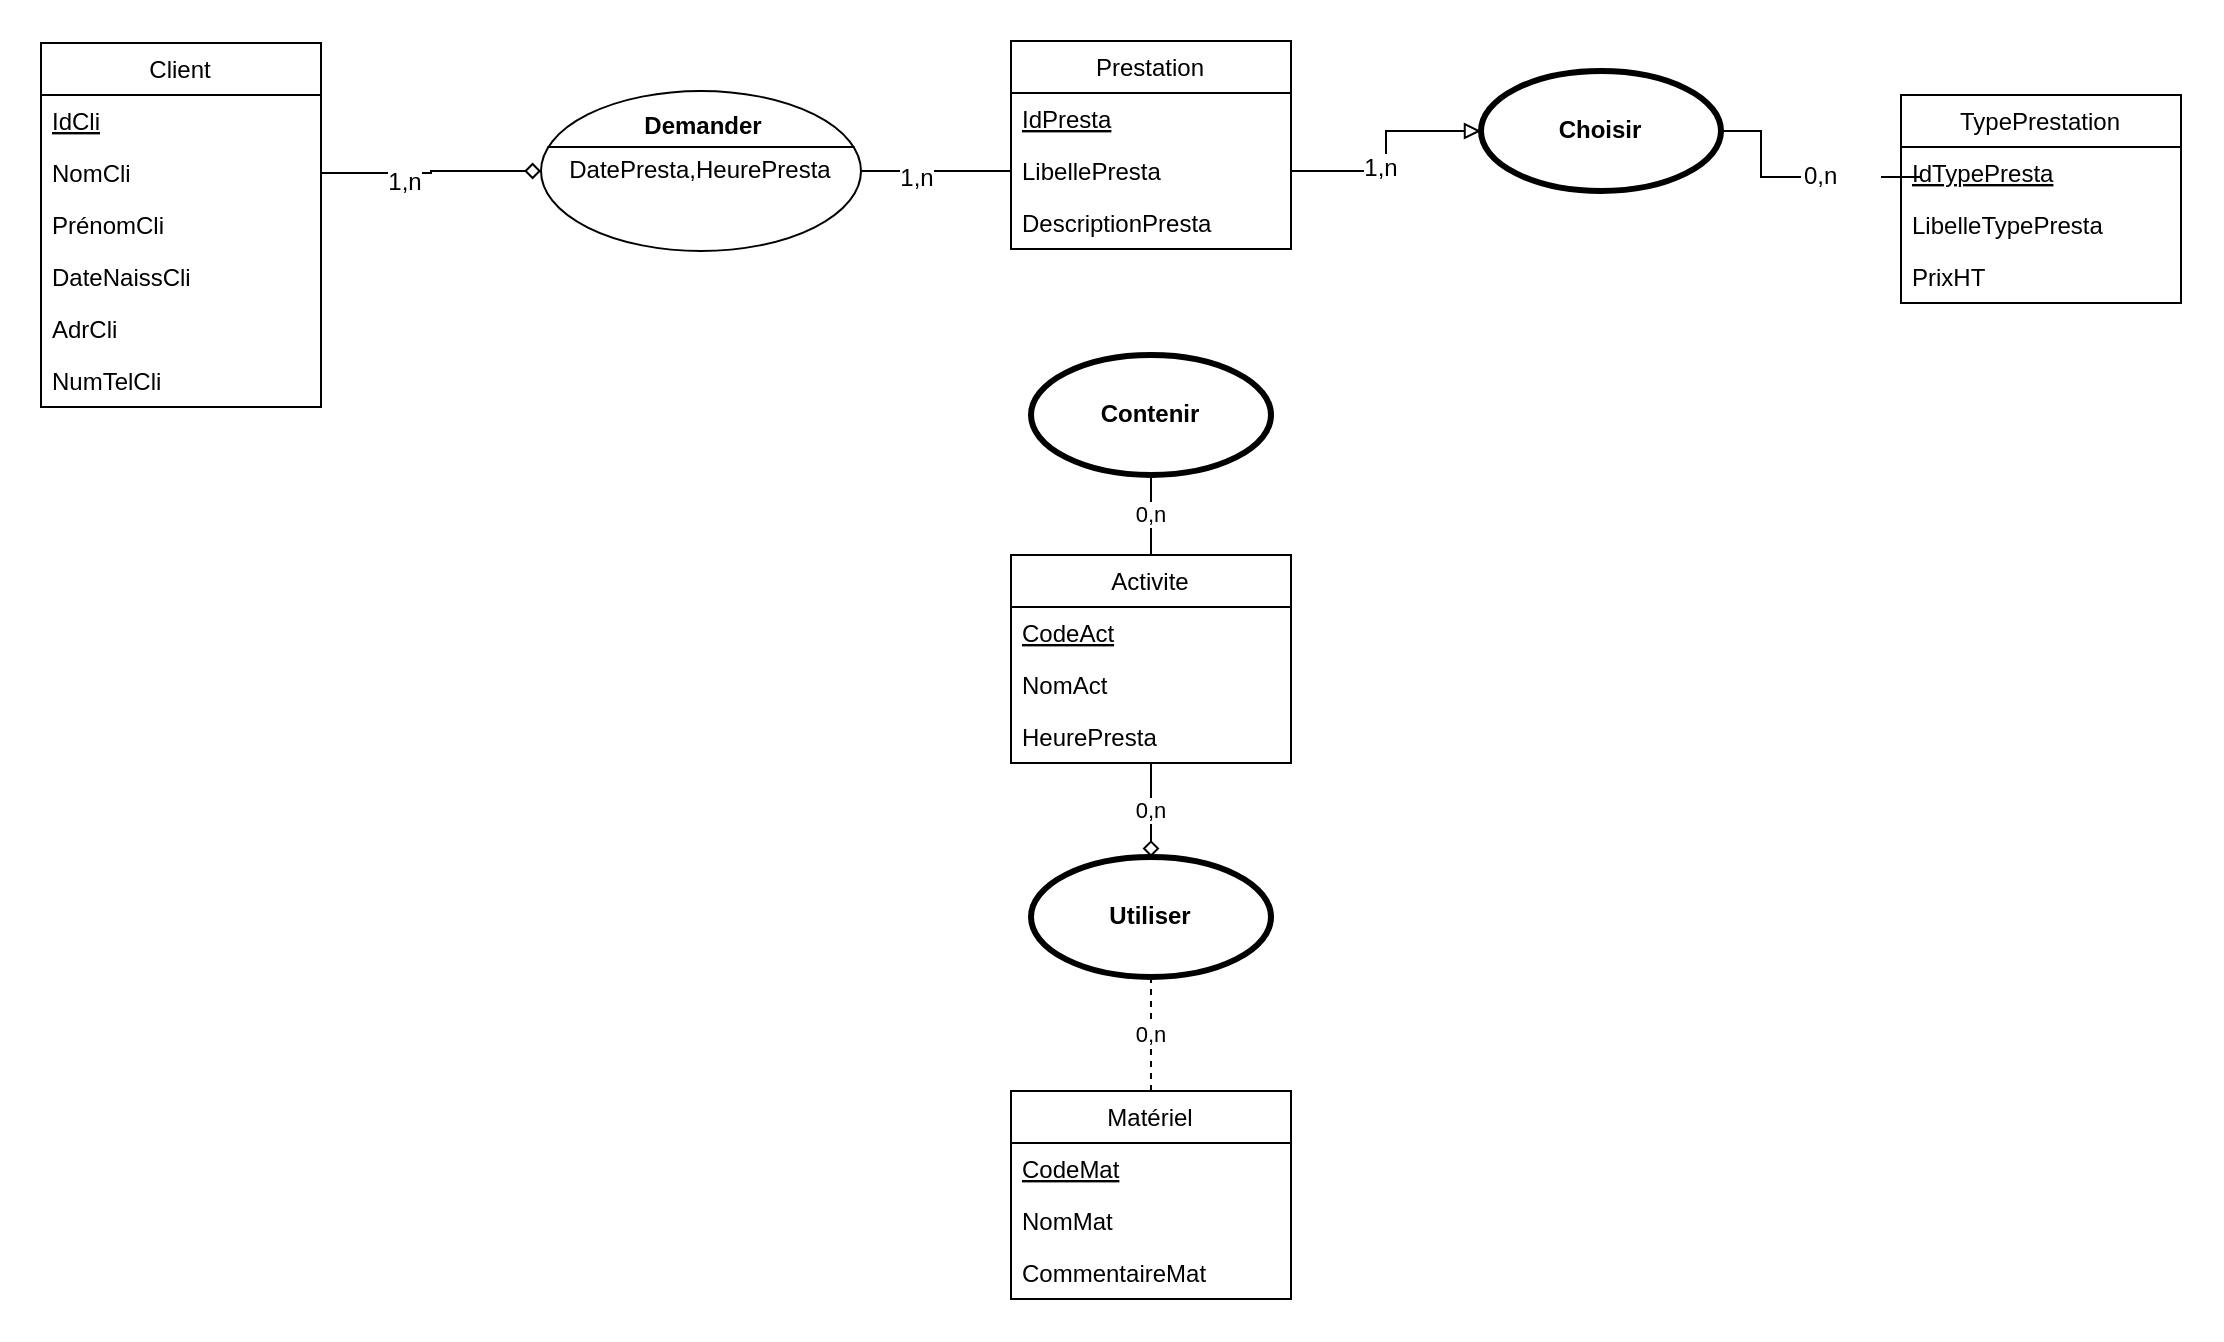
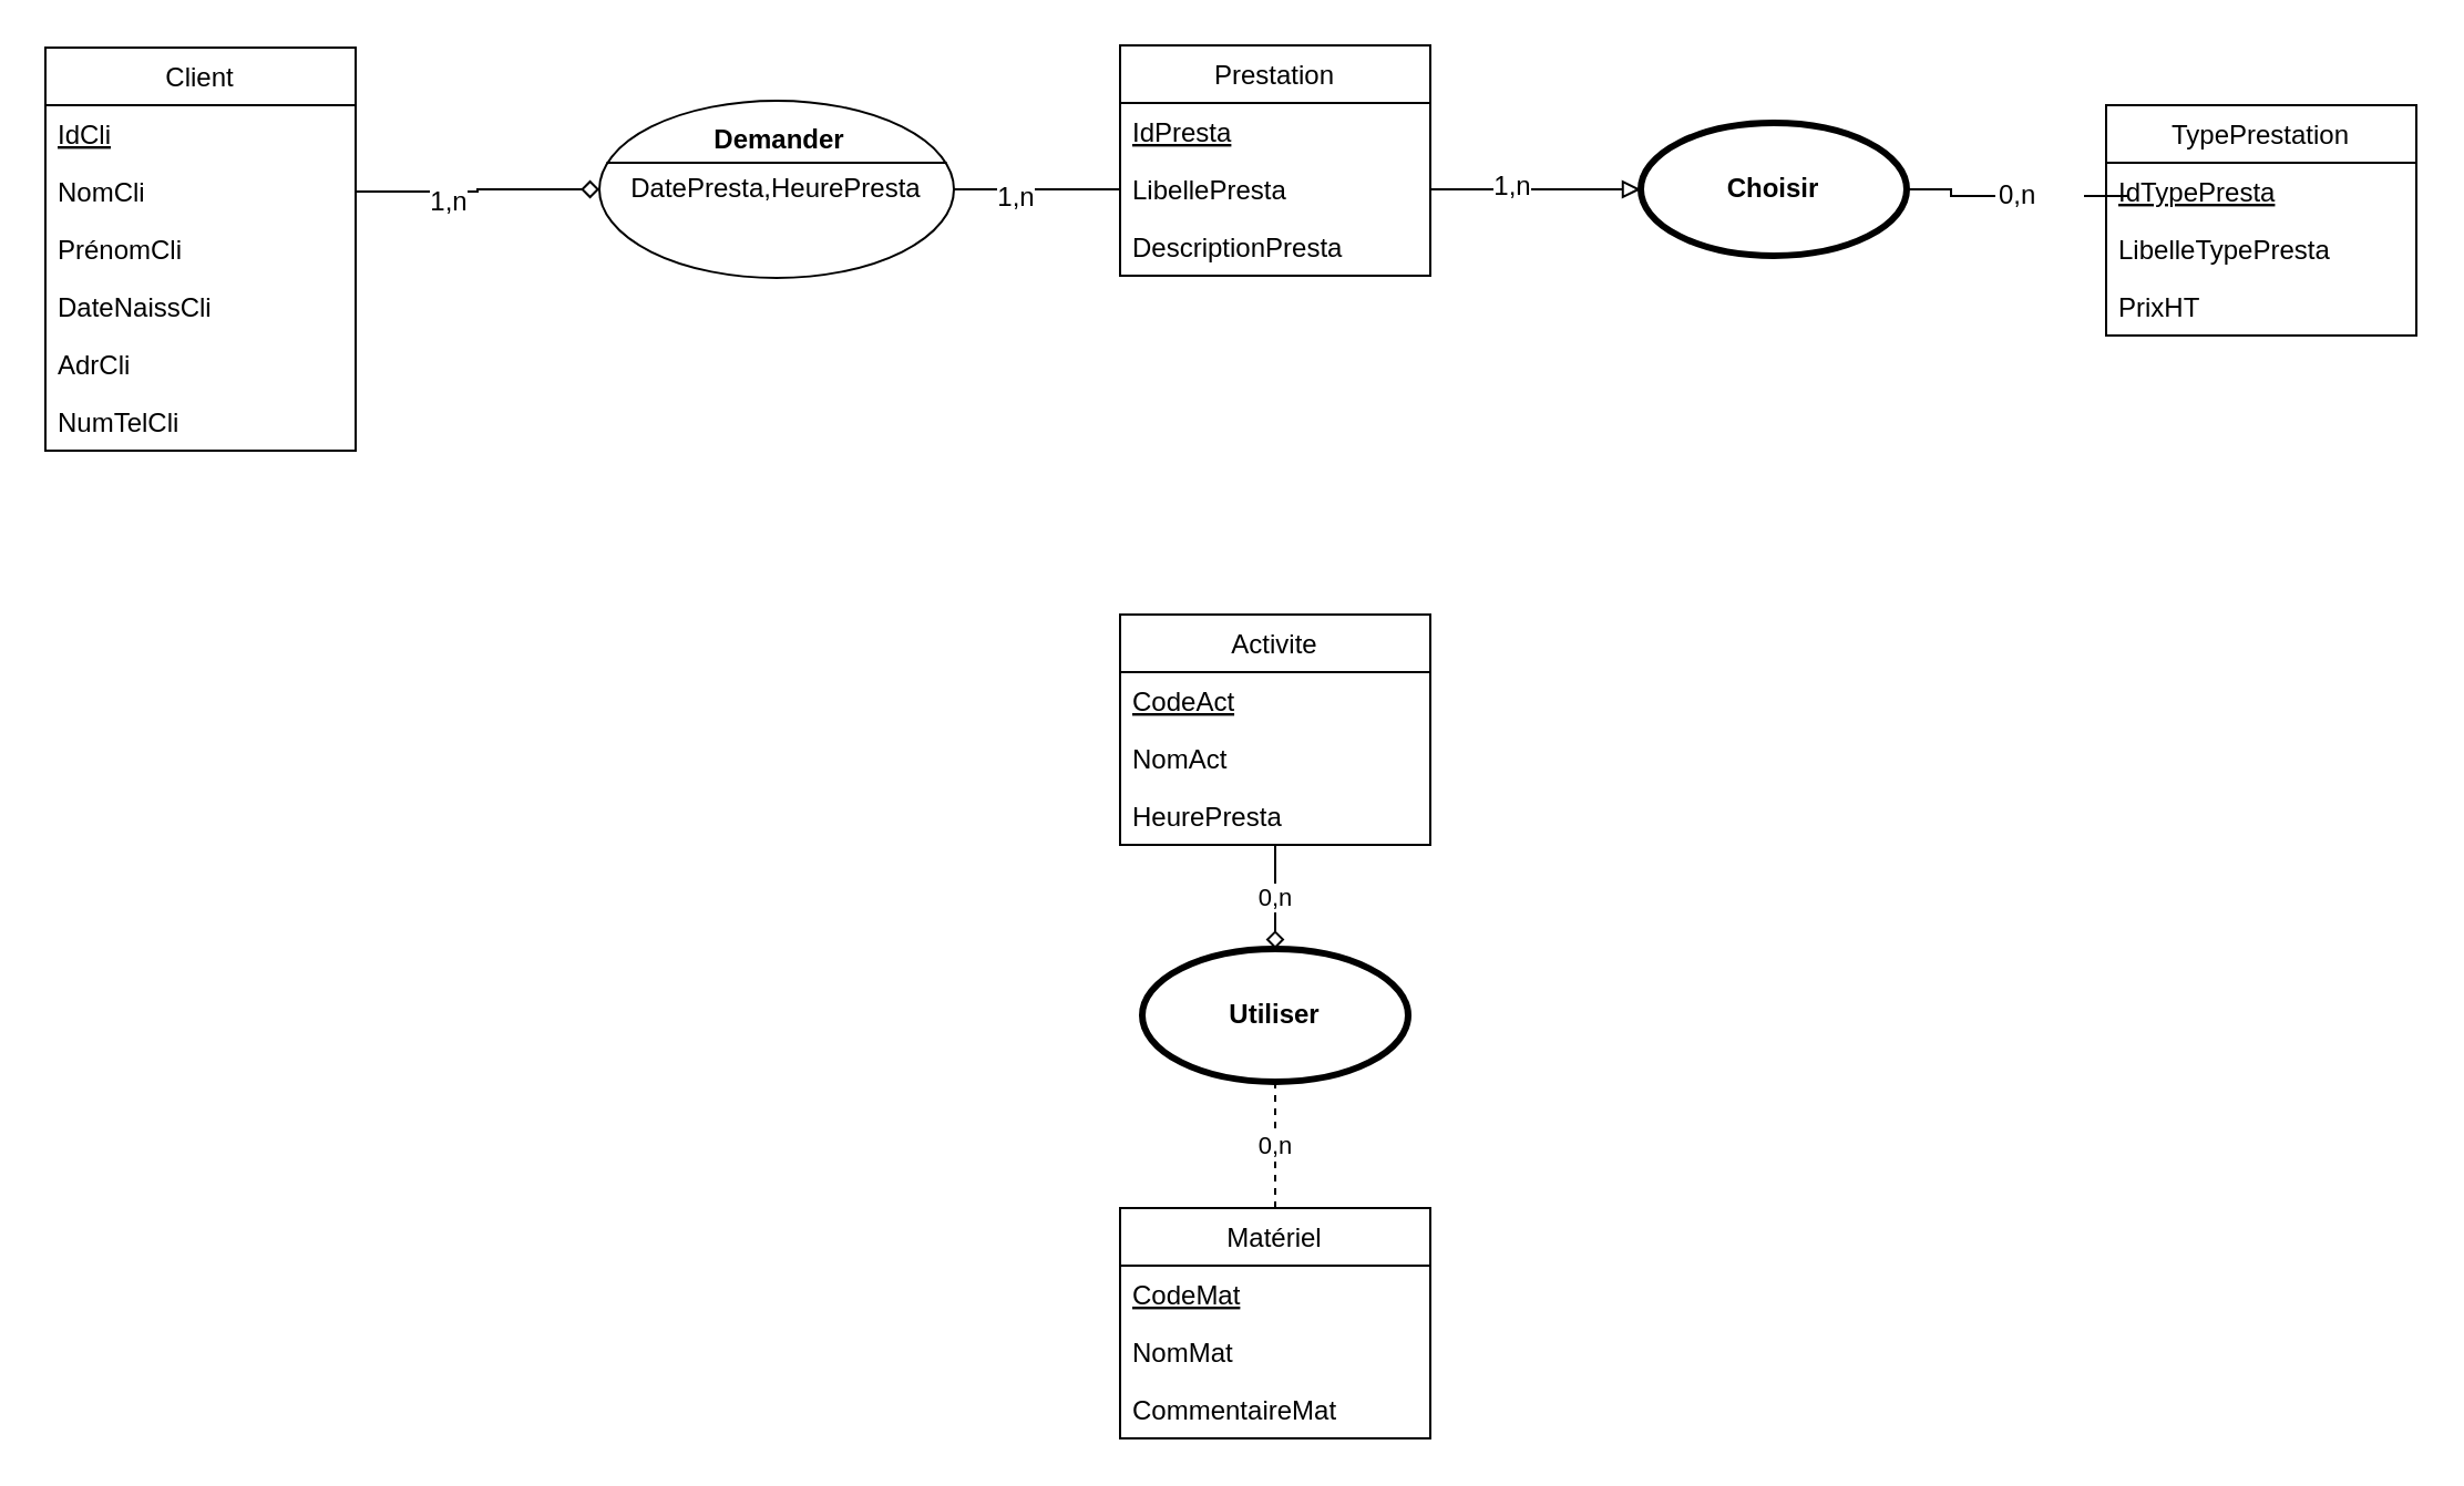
  <mxCell id="0" />
  <mxCell id="1" parent="0" />
  <mxCell id="2" style="edgeStyle=orthogonalEdgeStyle;rounded=0;orthogonalLoop=1;jettySize=auto;html=1;exitX=1;exitY=0.5;exitDx=0;exitDy=0;endArrow=none;endFill=0;" edge="1" parent="1" source="41" target="27"><mxGeometry relative="1" as="geometry" /></mxCell>
  <mxCell id="3" value="Client" style="swimlane;fontStyle=0;childLayout=stackLayout;horizontal=1;startSize=26;fillColor=none;horizontalStack=0;resizeParent=1;resizeParentMax=0;resizeLast=0;collapsible=1;marginBottom=0;" parent="1" vertex="1"><mxGeometry x="20" y="21" width="140" height="182" as="geometry" /></mxCell>
  <mxCell id="4" value="IdCli" style="text;strokeColor=none;fillColor=none;align=left;verticalAlign=top;spacingLeft=4;spacingRight=4;overflow=hidden;rotatable=0;points=[[0,0.5],[1,0.5]];portConstraint=eastwest;fontStyle=4" parent="3" vertex="1"><mxGeometry y="26" width="140" height="26" as="geometry" /></mxCell>
  <mxCell id="5" value="NomCli" style="text;strokeColor=none;fillColor=none;align=left;verticalAlign=top;spacingLeft=4;spacingRight=4;overflow=hidden;rotatable=0;points=[[0,0.5],[1,0.5]];portConstraint=eastwest;" parent="3" vertex="1"><mxGeometry y="52" width="140" height="26" as="geometry" /></mxCell>
  <mxCell id="6" value="PrénomCli" style="text;strokeColor=none;fillColor=none;align=left;verticalAlign=top;spacingLeft=4;spacingRight=4;overflow=hidden;rotatable=0;points=[[0,0.5],[1,0.5]];portConstraint=eastwest;" parent="3" vertex="1"><mxGeometry y="78" width="140" height="26" as="geometry" /></mxCell>
  <mxCell id="7" value="DateNaissCli" style="text;strokeColor=none;fillColor=none;align=left;verticalAlign=top;spacingLeft=4;spacingRight=4;overflow=hidden;rotatable=0;points=[[0,0.5],[1,0.5]];portConstraint=eastwest;" parent="3" vertex="1"><mxGeometry y="104" width="140" height="26" as="geometry" /></mxCell>
  <mxCell id="8" value="AdrCli" style="text;strokeColor=none;fillColor=none;align=left;verticalAlign=top;spacingLeft=4;spacingRight=4;overflow=hidden;rotatable=0;points=[[0,0.5],[1,0.5]];portConstraint=eastwest;" parent="3" vertex="1"><mxGeometry y="130" width="140" height="26" as="geometry" /></mxCell>
  <mxCell id="9" value="NumTelCli" style="text;strokeColor=none;fillColor=none;align=left;verticalAlign=top;spacingLeft=4;spacingRight=4;overflow=hidden;rotatable=0;points=[[0,0.5],[1,0.5]];portConstraint=eastwest;" parent="3" vertex="1"><mxGeometry y="156" width="140" height="26" as="geometry" /></mxCell>
  <mxCell id="10" value="Prestation" style="swimlane;fontStyle=0;childLayout=stackLayout;horizontal=1;startSize=26;fillColor=none;horizontalStack=0;resizeParent=1;resizeParentMax=0;resizeLast=0;collapsible=1;marginBottom=0;" parent="1" vertex="1"><mxGeometry x="505" y="20" width="140" height="104" as="geometry" /></mxCell>
  <mxCell id="11" value="IdPresta" style="text;strokeColor=none;fillColor=none;align=left;verticalAlign=top;spacingLeft=4;spacingRight=4;overflow=hidden;rotatable=0;points=[[0,0.5],[1,0.5]];portConstraint=eastwest;fontStyle=4" parent="10" vertex="1"><mxGeometry y="26" width="140" height="26" as="geometry" /></mxCell>
  <mxCell id="12" value="LibellePresta" style="text;strokeColor=none;fillColor=none;align=left;verticalAlign=top;spacingLeft=4;spacingRight=4;overflow=hidden;rotatable=0;points=[[0,0.5],[1,0.5]];portConstraint=eastwest;" parent="10" vertex="1"><mxGeometry y="52" width="140" height="26" as="geometry" /></mxCell>
  <mxCell id="13" value="DescriptionPresta" style="text;strokeColor=none;fillColor=none;align=left;verticalAlign=top;spacingLeft=4;spacingRight=4;overflow=hidden;rotatable=0;points=[[0,0.5],[1,0.5]];portConstraint=eastwest;" parent="10" vertex="1"><mxGeometry y="78" width="140" height="26" as="geometry" /></mxCell>
  <mxCell id="14" style="edgeStyle=orthogonalEdgeStyle;rounded=0;orthogonalLoop=1;jettySize=auto;html=1;exitX=1;exitY=0.5;exitDx=0;exitDy=0;exitPerimeter=0;endArrow=none;endFill=0;" parent="1" source="16" target="12" edge="1"><mxGeometry relative="1" as="geometry" /></mxCell>
  <mxCell id="15" value="1,n" style="text;html=1;resizable=0;points=[];align=center;verticalAlign=middle;labelBackgroundColor=#ffffff;" parent="14" vertex="1" connectable="0"><mxGeometry x="-0.28" y="-3" relative="1" as="geometry"><mxPoint as="offset" /></mxGeometry></mxCell>
  <mxCell id="16" value="DatePresta,HeurePresta" style="html=1;shape=mxgraph.sysml.useCaseExtPt;whiteSpace=wrap;align=center;" parent="1" vertex="1"><mxGeometry x="270" y="45" width="160" height="80" as="geometry" /></mxCell>
  <mxCell id="17" value="Demander" style="resizable=0;html=1;verticalAlign=middle;align=center;labelBackgroundColor=none;fontStyle=1;" parent="16" connectable="0" vertex="1"><mxGeometry x="80" y="17" as="geometry" /></mxCell>
  <mxCell id="18" value="Activite" style="swimlane;fontStyle=0;childLayout=stackLayout;horizontal=1;startSize=26;fillColor=none;horizontalStack=0;resizeParent=1;resizeParentMax=0;resizeLast=0;collapsible=1;marginBottom=0;" parent="1" vertex="1"><mxGeometry x="505" y="277" width="140" height="104" as="geometry" /></mxCell>
  <mxCell id="19" value="CodeAct" style="text;strokeColor=none;fillColor=none;align=left;verticalAlign=top;spacingLeft=4;spacingRight=4;overflow=hidden;rotatable=0;points=[[0,0.5],[1,0.5]];portConstraint=eastwest;fontStyle=4" parent="18" vertex="1"><mxGeometry y="26" width="140" height="26" as="geometry" /></mxCell>
  <mxCell id="20" value="NomAct" style="text;strokeColor=none;fillColor=none;align=left;verticalAlign=top;spacingLeft=4;spacingRight=4;overflow=hidden;rotatable=0;points=[[0,0.5],[1,0.5]];portConstraint=eastwest;" parent="18" vertex="1"><mxGeometry y="52" width="140" height="26" as="geometry" /></mxCell>
  <mxCell id="21" value="HeurePresta" style="text;strokeColor=none;fillColor=none;align=left;verticalAlign=top;spacingLeft=4;spacingRight=4;overflow=hidden;rotatable=0;points=[[0,0.5],[1,0.5]];portConstraint=eastwest;" parent="18" vertex="1"><mxGeometry y="78" width="140" height="26" as="geometry" /></mxCell>
  <mxCell id="22" value="Matériel" style="swimlane;fontStyle=0;childLayout=stackLayout;horizontal=1;startSize=26;fillColor=none;horizontalStack=0;resizeParent=1;resizeParentMax=0;resizeLast=0;collapsible=1;marginBottom=0;" parent="1" vertex="1"><mxGeometry x="505" y="545" width="140" height="104" as="geometry" /></mxCell>
  <mxCell id="23" value="CodeMat" style="text;strokeColor=none;fillColor=none;align=left;verticalAlign=top;spacingLeft=4;spacingRight=4;overflow=hidden;rotatable=0;points=[[0,0.5],[1,0.5]];portConstraint=eastwest;fontStyle=4" parent="22" vertex="1"><mxGeometry y="26" width="140" height="26" as="geometry" /></mxCell>
  <mxCell id="24" value="NomMat" style="text;strokeColor=none;fillColor=none;align=left;verticalAlign=top;spacingLeft=4;spacingRight=4;overflow=hidden;rotatable=0;points=[[0,0.5],[1,0.5]];portConstraint=eastwest;" parent="22" vertex="1"><mxGeometry y="52" width="140" height="26" as="geometry" /></mxCell>
  <mxCell id="25" value="CommentaireMat" style="text;strokeColor=none;fillColor=none;align=left;verticalAlign=top;spacingLeft=4;spacingRight=4;overflow=hidden;rotatable=0;points=[[0,0.5],[1,0.5]];portConstraint=eastwest;" parent="22" vertex="1"><mxGeometry y="78" width="140" height="26" as="geometry" /></mxCell>
  <mxCell id="26" value="TypePrestation" style="swimlane;fontStyle=0;childLayout=stackLayout;horizontal=1;startSize=26;fillColor=none;horizontalStack=0;resizeParent=1;resizeParentMax=0;resizeLast=0;collapsible=1;marginBottom=0;" parent="1" vertex="1"><mxGeometry x="950" y="47" width="140" height="104" as="geometry" /></mxCell>
  <mxCell id="27" value="IdTypePresta" style="text;strokeColor=none;fillColor=none;align=left;verticalAlign=top;spacingLeft=4;spacingRight=4;overflow=hidden;rotatable=0;points=[[0,0.5],[1,0.5]];portConstraint=eastwest;fontStyle=4" parent="26" vertex="1"><mxGeometry y="26" width="140" height="26" as="geometry" /></mxCell>
  <mxCell id="28" value="LibelleTypePresta" style="text;strokeColor=none;fillColor=none;align=left;verticalAlign=top;spacingLeft=4;spacingRight=4;overflow=hidden;rotatable=0;points=[[0,0.5],[1,0.5]];portConstraint=eastwest;" parent="26" vertex="1"><mxGeometry y="52" width="140" height="26" as="geometry" /></mxCell>
  <mxCell id="29" value="PrixHT" style="text;strokeColor=none;fillColor=none;align=left;verticalAlign=top;spacingLeft=4;spacingRight=4;overflow=hidden;rotatable=0;points=[[0,0.5],[1,0.5]];portConstraint=eastwest;" parent="26" vertex="1"><mxGeometry y="78" width="140" height="26" as="geometry" /></mxCell>
  <mxCell id="30" style="edgeStyle=orthogonalEdgeStyle;rounded=0;orthogonalLoop=1;jettySize=auto;html=1;exitX=1;exitY=0.5;exitDx=0;exitDy=0;entryX=0;entryY=0.5;entryDx=0;entryDy=0;entryPerimeter=0;endArrow=diamond;endFill=0;" parent="1" source="5" target="16" edge="1"><mxGeometry relative="1" as="geometry" /></mxCell>
  <mxCell id="31" value="1,n" style="text;html=1;resizable=0;points=[];align=center;verticalAlign=middle;labelBackgroundColor=#ffffff;" parent="30" vertex="1" connectable="0"><mxGeometry x="-0.261" y="-4" relative="1" as="geometry"><mxPoint as="offset" /></mxGeometry></mxCell>
  <mxCell id="32" value="0,n" style="edgeStyle=orthogonalEdgeStyle;rounded=0;orthogonalLoop=1;jettySize=auto;html=1;exitX=0.5;exitY=1;exitDx=0;exitDy=0;entryX=0.5;entryY=0;entryDx=0;entryDy=0;endArrow=diamond;endFill=0;" parent="1" source="18" target="35" edge="1"><mxGeometry relative="1" as="geometry" /></mxCell>
  <mxCell id="33" value="0,n" style="edgeStyle=orthogonalEdgeStyle;rounded=0;orthogonalLoop=1;jettySize=auto;html=1;exitX=0.5;exitY=1;exitDx=0;exitDy=0;endArrow=none;endFill=0;dashed=1;" parent="1" source="35" target="22" edge="1"><mxGeometry relative="1" as="geometry" /></mxCell>
  <mxCell id="34" style="edgeStyle=orthogonalEdgeStyle;rounded=0;orthogonalLoop=1;jettySize=auto;html=1;exitX=0.5;exitY=0;exitDx=0;exitDy=0;endArrow=none;endFill=0;" parent="1" source="35" edge="1"><mxGeometry relative="1" as="geometry"><mxPoint x="575" y="428" as="targetPoint" /></mxGeometry></mxCell>
  <mxCell id="35" value="Utiliser" style="shape=ellipse;html=1;strokeWidth=3;fontStyle=1;whiteSpace=wrap;align=center;perimeter=ellipsePerimeter;" parent="1" vertex="1"><mxGeometry x="515" y="428" width="120" height="60" as="geometry" /></mxCell>
- <mxCell id="36" value="0,n" style="edgeStyle=orthogonalEdgeStyle;rounded=0;orthogonalLoop=1;jettySize=auto;html=1;exitX=0.5;exitY=1;exitDx=0;exitDy=0;entryX=0.5;entryY=0;entryDx=0;entryDy=0;endArrow=none;endFill=0;" parent="1" source="37" target="18" edge="1"><mxGeometry relative="1" as="geometry" /></mxCell>
- <mxCell id="37" value="Contenir" style="shape=ellipse;html=1;strokeWidth=3;fontStyle=1;whiteSpace=wrap;align=center;perimeter=ellipsePerimeter;" parent="1" vertex="1"><mxGeometry x="515" y="177" width="120" height="60" as="geometry" /></mxCell>
- <mxCell id="38" value="Choisir" style="shape=ellipse;html=1;strokeWidth=3;fontStyle=1;whiteSpace=wrap;align=center;perimeter=ellipsePerimeter;" parent="1" vertex="1"><mxGeometry x="740" y="35" width="120" height="60" as="geometry" /></mxCell>
+ <mxCell id="38" value="Choisir" style="shape=ellipse;html=1;strokeWidth=3;fontStyle=1;whiteSpace=wrap;align=center;perimeter=ellipsePerimeter;" parent="1" vertex="1"><mxGeometry x="740" y="55" width="120" height="60" as="geometry" /></mxCell>
  <mxCell id="39" style="edgeStyle=orthogonalEdgeStyle;rounded=0;orthogonalLoop=1;jettySize=auto;html=1;exitX=1;exitY=0.5;exitDx=0;exitDy=0;entryX=0;entryY=0.5;entryDx=0;entryDy=0;endArrow=block;endFill=0;" parent="1" source="12" target="38" edge="1"><mxGeometry relative="1" as="geometry" /></mxCell>
  <mxCell id="40" value="1,n" style="text;html=1;resizable=0;points=[];align=center;verticalAlign=middle;labelBackgroundColor=#ffffff;" parent="39" vertex="1" connectable="0"><mxGeometry x="-0.242" y="2" relative="1" as="geometry"><mxPoint as="offset" /></mxGeometry></mxCell>
  <mxCell id="41" value="0,n" style="text;html=1;resizable=0;points=[];autosize=1;align=left;verticalAlign=top;spacingTop=-4;" parent="1" vertex="1"><mxGeometry x="900" y="78" width="40" height="20" as="geometry" /></mxCell>
  <mxCell id="42" style="edgeStyle=orthogonalEdgeStyle;rounded=0;orthogonalLoop=1;jettySize=auto;html=1;exitX=1;exitY=0.5;exitDx=0;exitDy=0;endArrow=none;endFill=0;" edge="1" parent="1" source="38" target="41"><mxGeometry relative="1" as="geometry"><mxPoint x="860" y="85" as="sourcePoint" /><mxPoint x="950" y="86" as="targetPoint" /></mxGeometry></mxCell>
